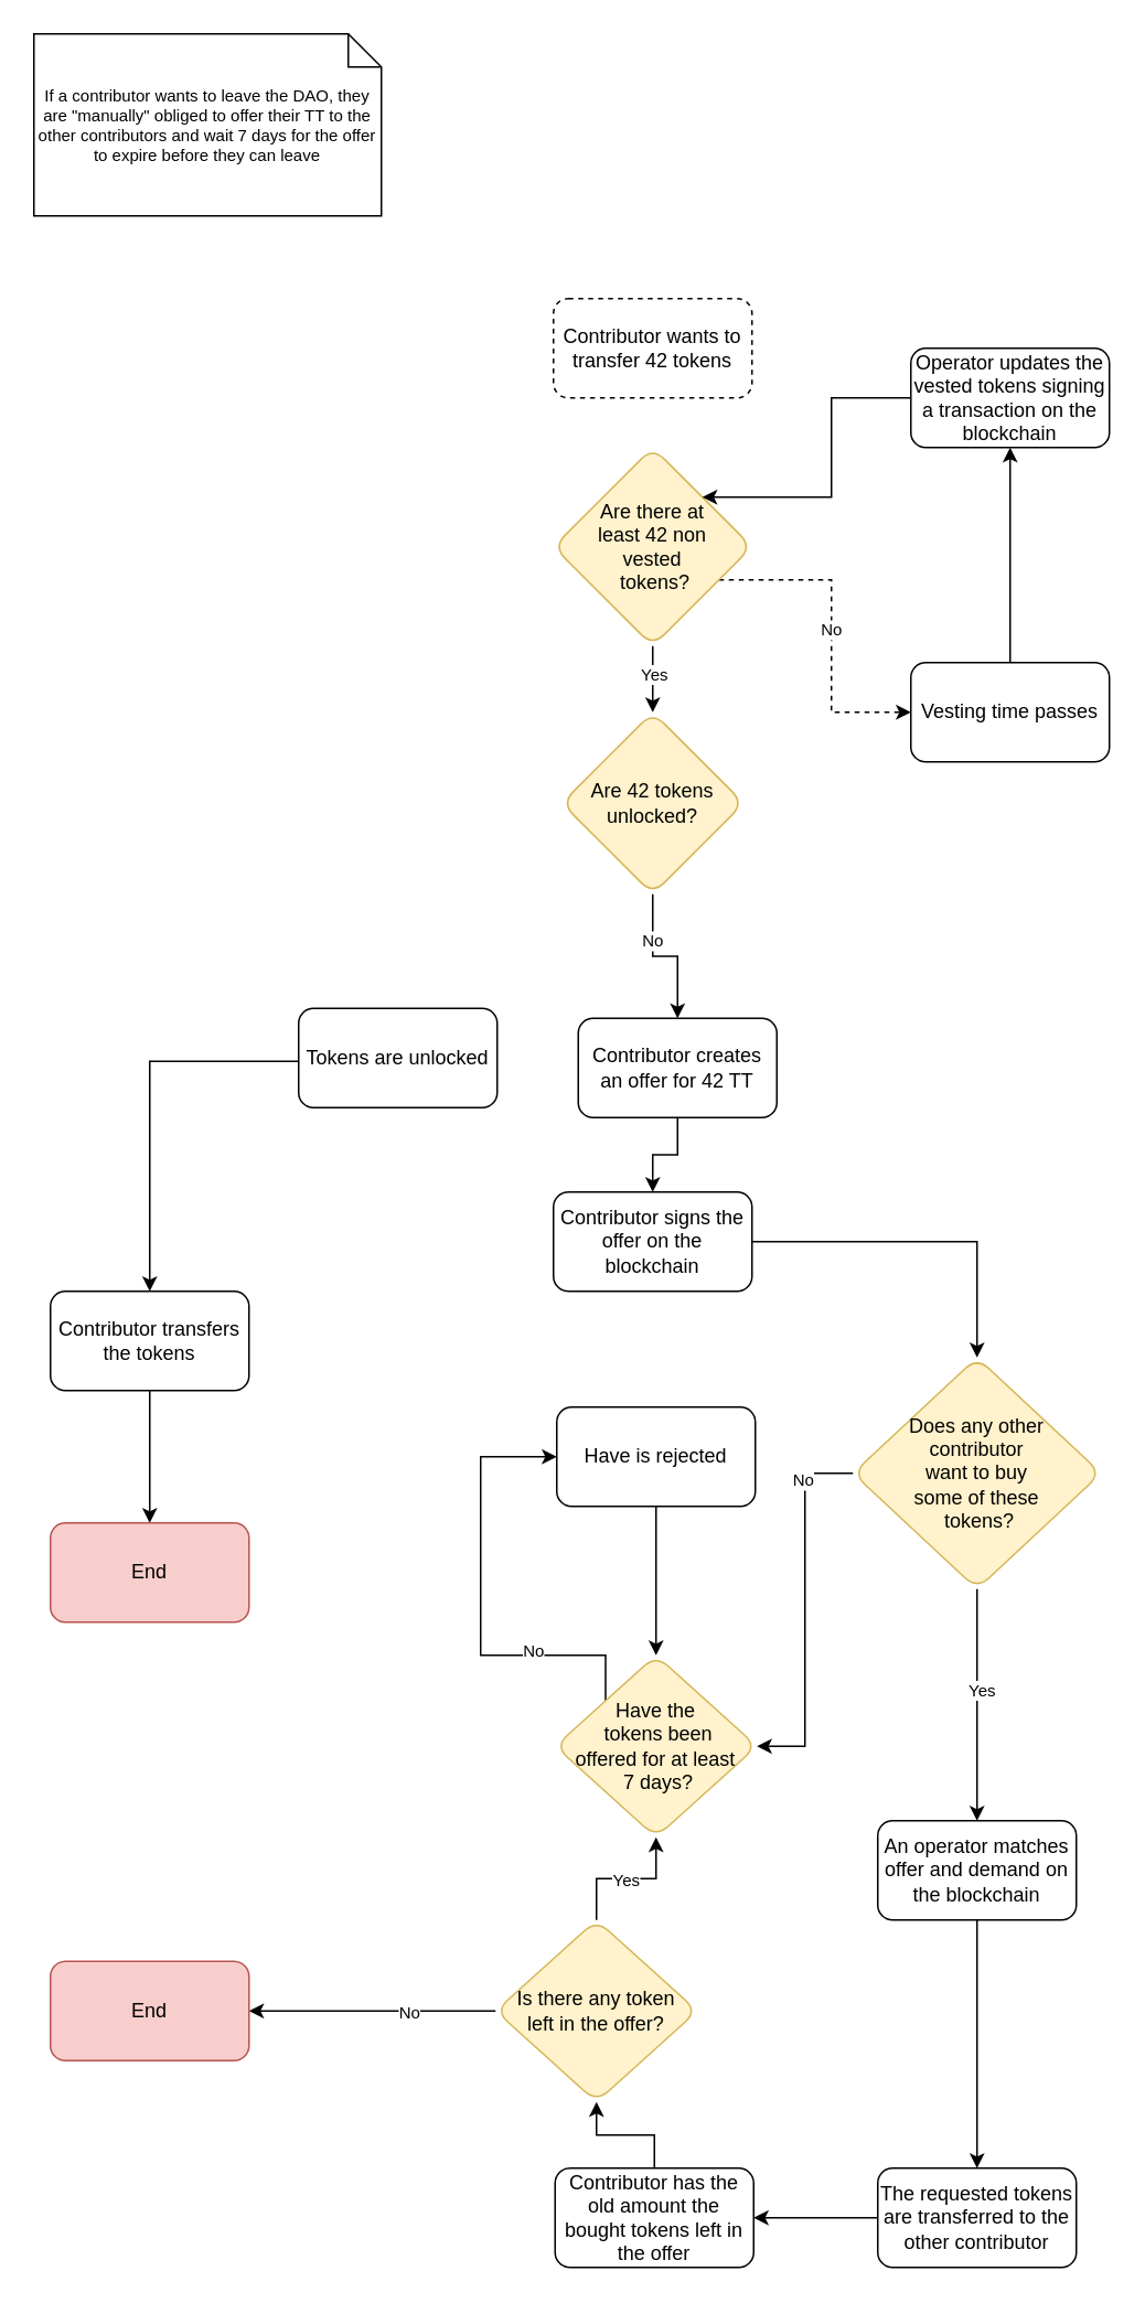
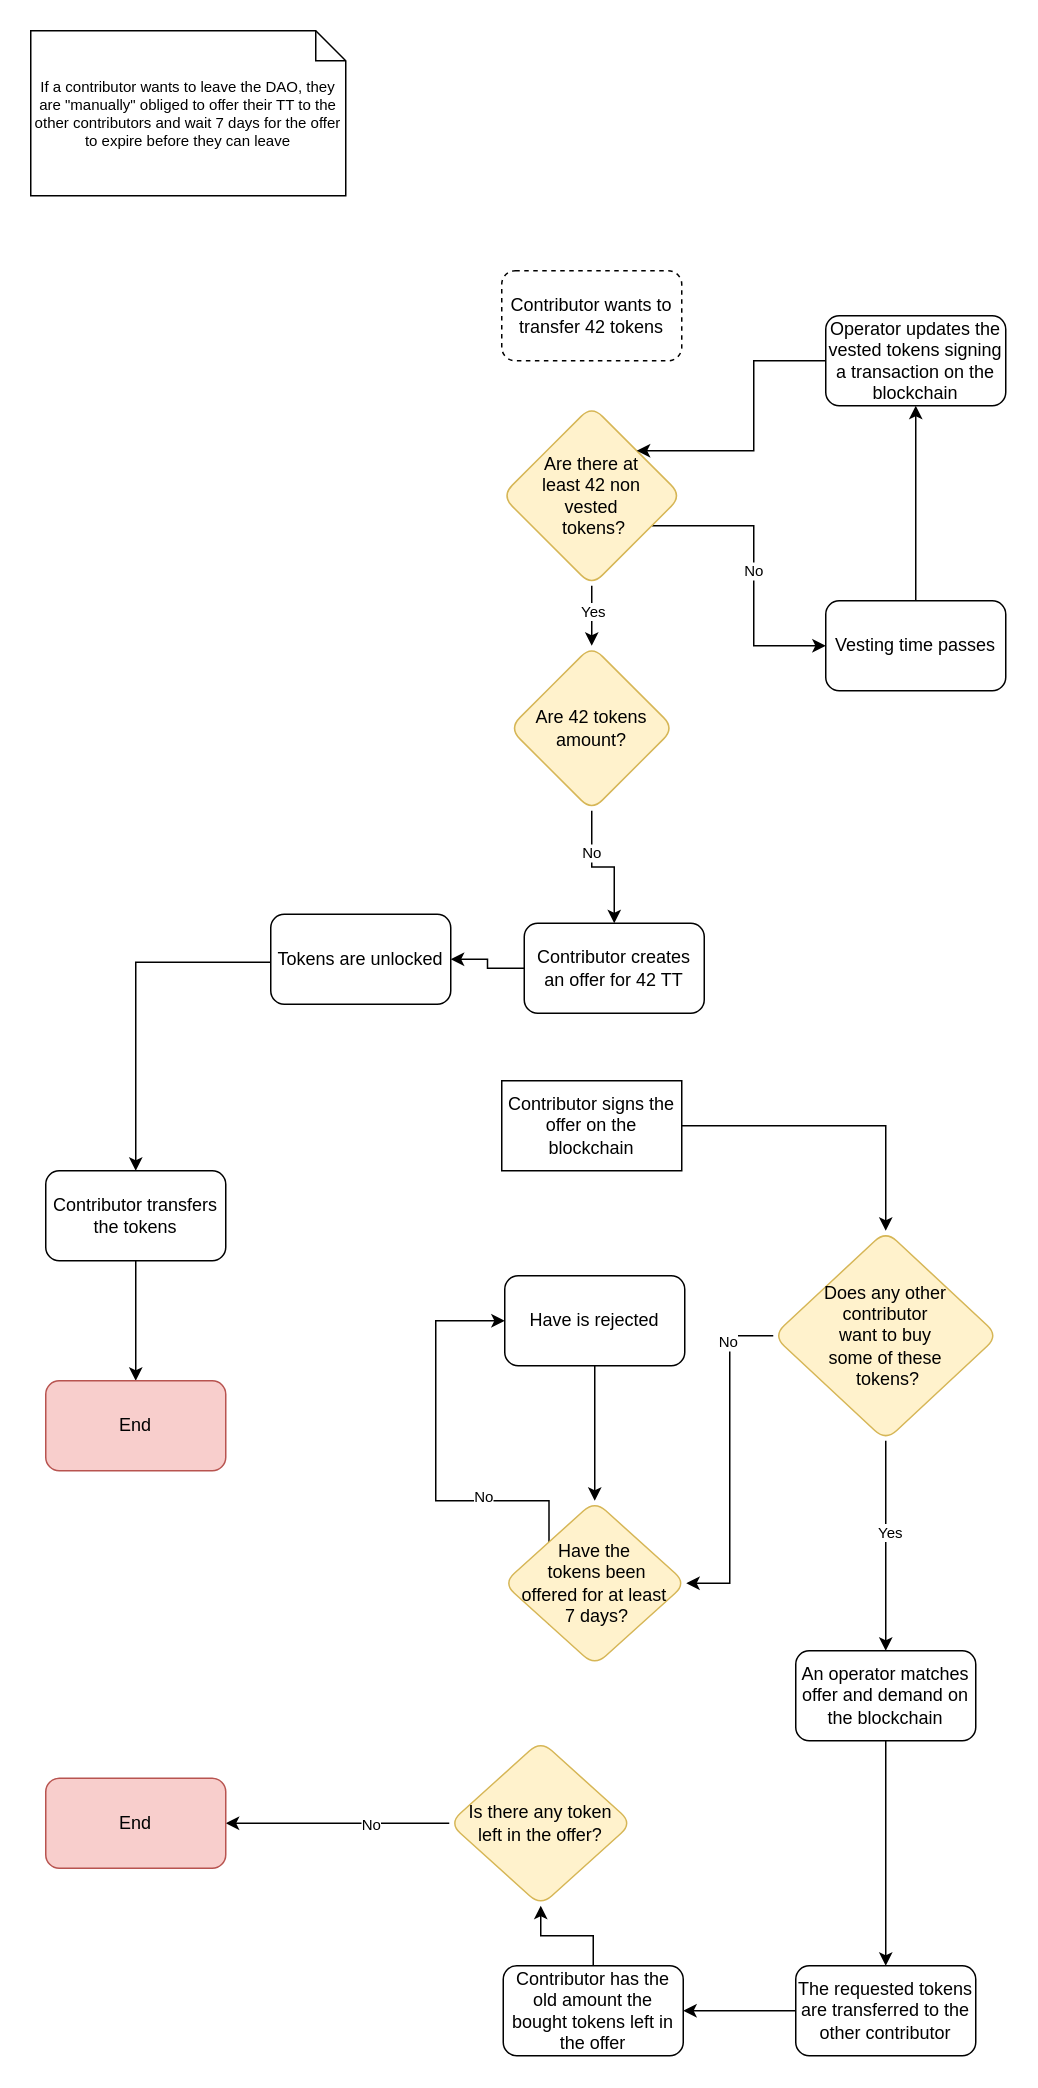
  <mxCell id="0" />
  <mxCell id="1" parent="0" />
  <mxCell id="2" value="Contributor wants to transfer 42 tokens" style="whiteSpace=wrap;html=1;rounded=1;glass=0;strokeWidth=1;shadow=0;dashed=1;" vertex="1" parent="1"><mxGeometry x="334" y="180" width="120" height="60" as="geometry" /></mxCell>
  <mxCell id="3" style="edgeStyle=orthogonalEdgeStyle;rounded=0;orthogonalLoop=1;jettySize=auto;html=1;fontSize=10;exitX=0;exitY=1;exitDx=0;exitDy=0;" edge="1" parent="1" source="5" target="25"><mxGeometry relative="1" as="geometry"><Array as="points"><mxPoint x="366" y="1000" /><mxPoint x="290" y="1000" /><mxPoint x="290" y="880" /></Array></mxGeometry></mxCell>
  <mxCell id="4" value="No" style="edgeLabel;html=1;align=center;verticalAlign=middle;resizable=0;points=[];fontSize=10;" vertex="1" connectable="0" parent="3"><mxGeometry x="-0.216" y="-4" relative="1" as="geometry"><mxPoint as="offset" /></mxGeometry></mxCell>
  <mxCell id="5" value="Have the&lt;br&gt;&amp;nbsp;tokens been &lt;br&gt;offered for at least&lt;br&gt;&amp;nbsp;7 days?" style="rhombus;whiteSpace=wrap;html=1;rounded=1;glass=0;strokeWidth=1;shadow=0;fillColor=#fff2cc;strokeColor=#d6b656;align=center;" vertex="1" parent="1"><mxGeometry x="335" y="1000" width="122" height="110" as="geometry" /></mxCell>
- <mxCell id="6" value="" style="edgeStyle=orthogonalEdgeStyle;rounded=0;orthogonalLoop=1;jettySize=auto;html=1;fontSize=10;" edge="1" parent="1" source="7" target="9"><mxGeometry relative="1" as="geometry" /></mxCell>
+ <mxCell id="6" value="" style="edgeStyle=orthogonalEdgeStyle;rounded=0;orthogonalLoop=1;jettySize=auto;html=1;fontSize=10;" edge="1" parent="1" source="7" target="30"><mxGeometry relative="1" as="geometry" /></mxCell>
  <mxCell id="7" value="Contributor creates an offer for 42 TT" style="whiteSpace=wrap;html=1;rounded=1;glass=0;strokeWidth=1;shadow=0;" vertex="1" parent="1"><mxGeometry x="349" y="615" width="120" height="60" as="geometry" /></mxCell>
  <mxCell id="8" value="" style="edgeStyle=orthogonalEdgeStyle;rounded=0;orthogonalLoop=1;jettySize=auto;html=1;fontSize=10;" edge="1" parent="1" source="9" target="16"><mxGeometry relative="1" as="geometry" /></mxCell>
- <mxCell id="9" value="Contributor signs the offer on the blockchain" style="whiteSpace=wrap;html=1;rounded=1;glass=0;strokeWidth=1;shadow=0;" vertex="1" parent="1"><mxGeometry x="334" y="720" width="120" height="60" as="geometry" /></mxCell>
+ <mxCell id="9" value="Contributor signs the offer on the blockchain" style="whiteSpace=wrap;html=1;glass=0;strokeWidth=1;shadow=0;rounded=0;" vertex="1" parent="1"><mxGeometry x="334" y="720" width="120" height="60" as="geometry" /></mxCell>
  <mxCell id="10" value="" style="edgeStyle=orthogonalEdgeStyle;rounded=0;orthogonalLoop=1;jettySize=auto;html=1;fontSize=10;" edge="1" parent="1" source="11" target="23"><mxGeometry relative="1" as="geometry" /></mxCell>
  <mxCell id="11" value="Contributor transfers the tokens" style="whiteSpace=wrap;html=1;rounded=1;glass=0;strokeWidth=1;shadow=0;" vertex="1" parent="1"><mxGeometry x="30" y="780" width="120" height="60" as="geometry" /></mxCell>
  <mxCell id="12" style="edgeStyle=orthogonalEdgeStyle;rounded=0;orthogonalLoop=1;jettySize=auto;html=1;entryX=1;entryY=0.5;entryDx=0;entryDy=0;fontSize=10;" edge="1" parent="1" source="16" target="5"><mxGeometry relative="1" as="geometry"><Array as="points" /></mxGeometry></mxCell>
  <mxCell id="13" value="No" style="edgeLabel;html=1;align=center;verticalAlign=middle;resizable=0;points=[];fontSize=10;" vertex="1" connectable="0" parent="12"><mxGeometry x="-0.717" y="-2" relative="1" as="geometry"><mxPoint as="offset" /></mxGeometry></mxCell>
  <mxCell id="14" style="edgeStyle=orthogonalEdgeStyle;rounded=0;orthogonalLoop=1;jettySize=auto;html=1;fontSize=10;entryX=0.5;entryY=0;entryDx=0;entryDy=0;" edge="1" parent="1" source="16" target="18"><mxGeometry relative="1" as="geometry"><mxPoint x="590" y="1030" as="targetPoint" /></mxGeometry></mxCell>
  <mxCell id="15" value="Yes" style="edgeLabel;html=1;align=center;verticalAlign=middle;resizable=0;points=[];fontSize=10;" vertex="1" connectable="0" parent="14"><mxGeometry x="-0.161" y="2" relative="1" as="geometry"><mxPoint y="1" as="offset" /></mxGeometry></mxCell>
  <mxCell id="16" value="Does any other &lt;br&gt;contributor &lt;br&gt;want to buy &lt;br&gt;some of these&lt;br&gt;&amp;nbsp;tokens?" style="rhombus;whiteSpace=wrap;html=1;rounded=1;glass=0;strokeWidth=1;shadow=0;fillColor=#fff2cc;strokeColor=#d6b656;" vertex="1" parent="1"><mxGeometry x="515" y="820" width="150" height="140" as="geometry" /></mxCell>
  <mxCell id="17" value="" style="edgeStyle=orthogonalEdgeStyle;rounded=0;orthogonalLoop=1;jettySize=auto;html=1;fontSize=10;" edge="1" parent="1" source="18" target="20"><mxGeometry relative="1" as="geometry" /></mxCell>
  <mxCell id="18" value="An operator matches offer and demand on the blockchain" style="whiteSpace=wrap;html=1;rounded=1;glass=0;strokeWidth=1;shadow=0;" vertex="1" parent="1"><mxGeometry x="530" y="1100" width="120" height="60" as="geometry" /></mxCell>
  <mxCell id="19" value="" style="edgeStyle=orthogonalEdgeStyle;rounded=0;orthogonalLoop=1;jettySize=auto;html=1;fontSize=10;" edge="1" parent="1" source="20" target="22"><mxGeometry relative="1" as="geometry" /></mxCell>
  <mxCell id="20" value="The requested tokens are transferred to the other contributor" style="whiteSpace=wrap;html=1;rounded=1;glass=0;strokeWidth=1;shadow=0;" vertex="1" parent="1"><mxGeometry x="530" y="1310" width="120" height="60" as="geometry" /></mxCell>
  <mxCell id="21" value="" style="edgeStyle=orthogonalEdgeStyle;rounded=0;orthogonalLoop=1;jettySize=auto;html=1;fontSize=10;" edge="1" parent="1" source="22" target="35"><mxGeometry relative="1" as="geometry" /></mxCell>
  <mxCell id="22" value="Contributor has the old amount the bought tokens left in the offer" style="whiteSpace=wrap;html=1;rounded=1;glass=0;strokeWidth=1;shadow=0;" vertex="1" parent="1"><mxGeometry x="335" y="1310" width="120" height="60" as="geometry" /></mxCell>
  <mxCell id="23" value="End" style="whiteSpace=wrap;html=1;rounded=1;glass=0;strokeWidth=1;shadow=0;fillColor=#f8cecc;strokeColor=#b85450;" vertex="1" parent="1"><mxGeometry x="30" y="920" width="120" height="60" as="geometry" /></mxCell>
  <mxCell id="24" style="edgeStyle=orthogonalEdgeStyle;rounded=0;orthogonalLoop=1;jettySize=auto;html=1;entryX=0.5;entryY=0;entryDx=0;entryDy=0;fontSize=10;" edge="1" parent="1" source="25" target="5"><mxGeometry relative="1" as="geometry" /></mxCell>
  <mxCell id="25" value="Have is rejected" style="whiteSpace=wrap;html=1;rounded=1;glass=0;strokeWidth=1;shadow=0;" vertex="1" parent="1"><mxGeometry x="336" y="850" width="120" height="60" as="geometry" /></mxCell>
  <mxCell id="26" style="edgeStyle=orthogonalEdgeStyle;rounded=0;orthogonalLoop=1;jettySize=auto;html=1;entryX=0.5;entryY=0;entryDx=0;entryDy=0;fontSize=10;" edge="1" parent="1" source="28" target="7"><mxGeometry relative="1" as="geometry" /></mxCell>
  <mxCell id="27" value="No" style="edgeLabel;html=1;align=center;verticalAlign=middle;resizable=0;points=[];fontSize=10;" vertex="1" connectable="0" parent="26"><mxGeometry x="-0.411" y="-1" relative="1" as="geometry"><mxPoint as="offset" /></mxGeometry></mxCell>
- <mxCell id="28" value="Are 42 tokens unlocked?" style="rhombus;whiteSpace=wrap;html=1;rounded=1;glass=0;strokeWidth=1;shadow=0;fillColor=#fff2cc;strokeColor=#d6b656;" vertex="1" parent="1"><mxGeometry x="339" y="430" width="110" height="110" as="geometry" /></mxCell>
+ <mxCell id="28" value="Are 42 tokens amount?" style="rhombus;whiteSpace=wrap;html=1;rounded=1;glass=0;strokeWidth=1;shadow=0;fillColor=#fff2cc;strokeColor=#d6b656;" vertex="1" parent="1"><mxGeometry x="339" y="430" width="110" height="110" as="geometry" /></mxCell>
  <mxCell id="29" style="edgeStyle=orthogonalEdgeStyle;rounded=0;orthogonalLoop=1;jettySize=auto;html=1;entryX=0.5;entryY=0;entryDx=0;entryDy=0;fontSize=10;" edge="1" parent="1" target="11"><mxGeometry relative="1" as="geometry"><mxPoint x="180" y="641" as="sourcePoint" /><mxPoint x="90" y="771" as="targetPoint" /><Array as="points"><mxPoint x="90" y="641" /></Array></mxGeometry></mxCell>
  <mxCell id="30" value="Tokens are unlocked" style="whiteSpace=wrap;html=1;rounded=1;glass=0;strokeWidth=1;shadow=0;" vertex="1" parent="1"><mxGeometry x="180" y="609" width="120" height="60" as="geometry" /></mxCell>
- <mxCell id="31" style="edgeStyle=orthogonalEdgeStyle;rounded=0;orthogonalLoop=1;jettySize=auto;html=1;entryX=0.5;entryY=1;entryDx=0;entryDy=0;fontSize=10;" edge="1" parent="1" source="35" target="5"><mxGeometry relative="1" as="geometry" /></mxCell>
- <mxCell id="32" value="Yes" style="edgeLabel;html=1;align=center;verticalAlign=middle;resizable=0;points=[];fontSize=10;" vertex="1" connectable="0" parent="31"><mxGeometry x="-0.02" relative="1" as="geometry"><mxPoint as="offset" /></mxGeometry></mxCell>
  <mxCell id="33" value="" style="edgeStyle=orthogonalEdgeStyle;rounded=0;orthogonalLoop=1;jettySize=auto;html=1;fontSize=10;" edge="1" parent="1" source="35" target="36"><mxGeometry relative="1" as="geometry" /></mxCell>
  <mxCell id="34" value="No" style="edgeLabel;html=1;align=center;verticalAlign=middle;resizable=0;points=[];fontSize=10;" vertex="1" connectable="0" parent="33"><mxGeometry x="-0.284" relative="1" as="geometry"><mxPoint as="offset" /></mxGeometry></mxCell>
  <mxCell id="35" value="Is there any token &lt;br&gt;left in the offer?" style="rhombus;whiteSpace=wrap;html=1;rounded=1;glass=0;strokeWidth=1;shadow=0;fillColor=#fff2cc;strokeColor=#d6b656;align=center;" vertex="1" parent="1"><mxGeometry x="299" y="1160" width="122" height="110" as="geometry" /></mxCell>
  <mxCell id="36" value="End" style="whiteSpace=wrap;html=1;fillColor=#f8cecc;strokeColor=#b85450;rounded=1;glass=0;strokeWidth=1;shadow=0;" vertex="1" parent="1"><mxGeometry x="30" y="1185" width="120" height="60" as="geometry" /></mxCell>
  <mxCell id="37" style="edgeStyle=orthogonalEdgeStyle;rounded=0;orthogonalLoop=1;jettySize=auto;html=1;fontSize=10;" edge="1" parent="1" source="40" target="28"><mxGeometry relative="1" as="geometry" /></mxCell>
  <mxCell id="38" value="Yes" style="edgeLabel;html=1;align=center;verticalAlign=middle;resizable=0;points=[];fontSize=10;" vertex="1" connectable="0" parent="37"><mxGeometry x="-0.235" relative="1" as="geometry"><mxPoint y="1" as="offset" /></mxGeometry></mxCell>
- <mxCell id="39" value="No" style="edgeStyle=orthogonalEdgeStyle;rounded=0;orthogonalLoop=1;jettySize=auto;html=1;entryX=0;entryY=0.5;entryDx=0;entryDy=0;fontSize=10;dashed=1;" edge="1" parent="1" source="40" target="42"><mxGeometry relative="1" as="geometry"><Array as="points"><mxPoint x="502" y="350" /><mxPoint x="502" y="430" /></Array></mxGeometry></mxCell>
+ <mxCell id="39" value="No" style="edgeStyle=orthogonalEdgeStyle;rounded=0;orthogonalLoop=1;jettySize=auto;html=1;entryX=0;entryY=0.5;entryDx=0;entryDy=0;fontSize=10;" edge="1" parent="1" source="40" target="42"><mxGeometry relative="1" as="geometry"><Array as="points"><mxPoint x="502" y="350" /><mxPoint x="502" y="430" /></Array></mxGeometry></mxCell>
  <mxCell id="40" value="Are there at &lt;br&gt;least 42 non &lt;br&gt;vested&lt;br&gt;&amp;nbsp;tokens?" style="rhombus;whiteSpace=wrap;html=1;rounded=1;glass=0;strokeWidth=1;shadow=0;fillColor=#fff2cc;strokeColor=#d6b656;" vertex="1" parent="1"><mxGeometry x="334" y="270" width="120" height="120" as="geometry" /></mxCell>
  <mxCell id="41" style="edgeStyle=orthogonalEdgeStyle;rounded=0;orthogonalLoop=1;jettySize=auto;html=1;entryX=0.5;entryY=1;entryDx=0;entryDy=0;fontSize=10;" edge="1" parent="1" source="42" target="44"><mxGeometry relative="1" as="geometry" /></mxCell>
  <mxCell id="42" value="Vesting time passes" style="whiteSpace=wrap;html=1;rounded=1;glass=0;strokeWidth=1;shadow=0;" vertex="1" parent="1"><mxGeometry x="550" y="400" width="120" height="60" as="geometry" /></mxCell>
  <mxCell id="43" style="edgeStyle=orthogonalEdgeStyle;rounded=0;orthogonalLoop=1;jettySize=auto;html=1;entryX=1;entryY=0;entryDx=0;entryDy=0;fontSize=10;" edge="1" parent="1" source="44" target="40"><mxGeometry relative="1" as="geometry" /></mxCell>
  <mxCell id="44" value="Operator updates the vested tokens signing a transaction on the blockchain" style="whiteSpace=wrap;html=1;rounded=1;glass=0;strokeWidth=1;shadow=0;" vertex="1" parent="1"><mxGeometry x="550" y="210" width="120" height="60" as="geometry" /></mxCell>
  <mxCell id="45" value="If a contributor wants to leave the DAO, they are &quot;manually&quot; obliged to offer their TT to the other contributors and wait 7 days for the offer to expire before they can leave" style="shape=note;size=20;whiteSpace=wrap;html=1;fontSize=10;" vertex="1" parent="1"><mxGeometry x="20" y="20" width="210" height="110" as="geometry" /></mxCell>
